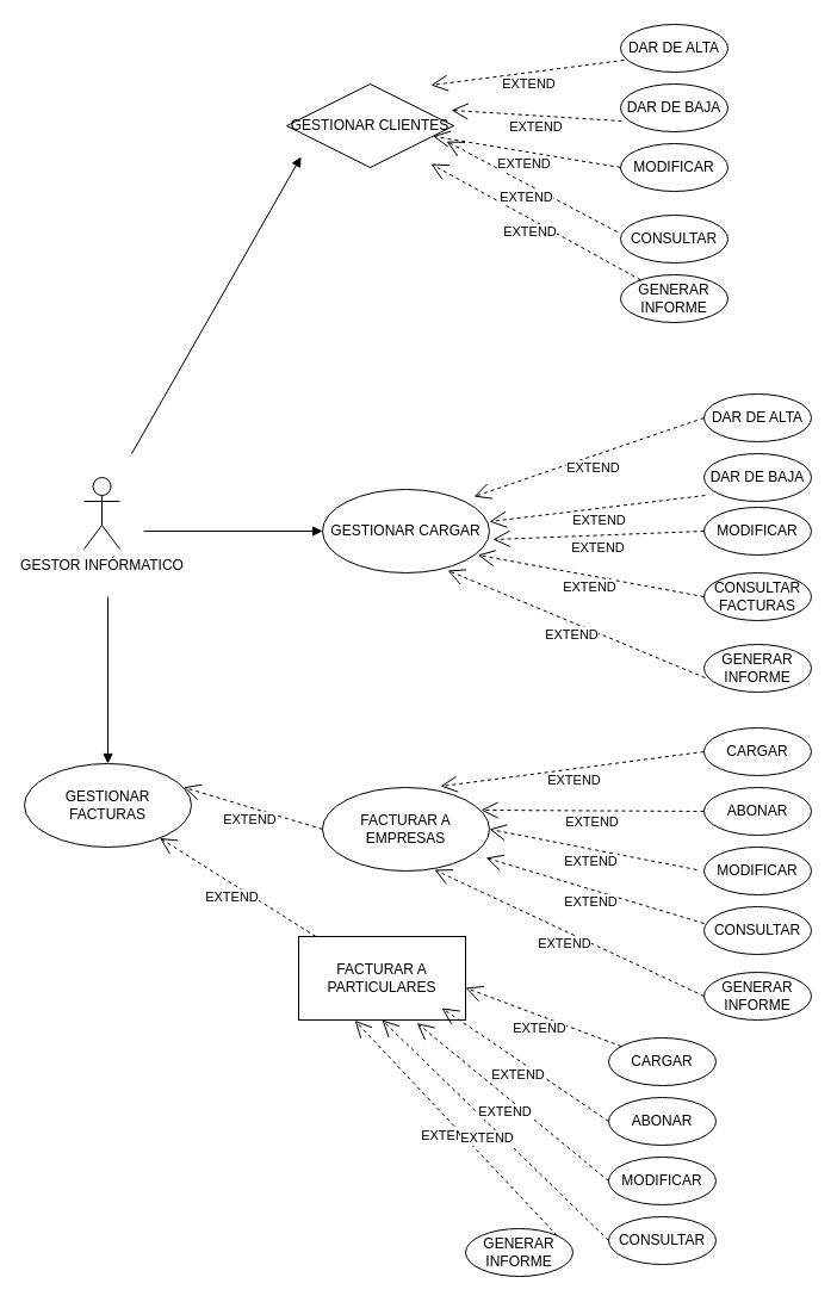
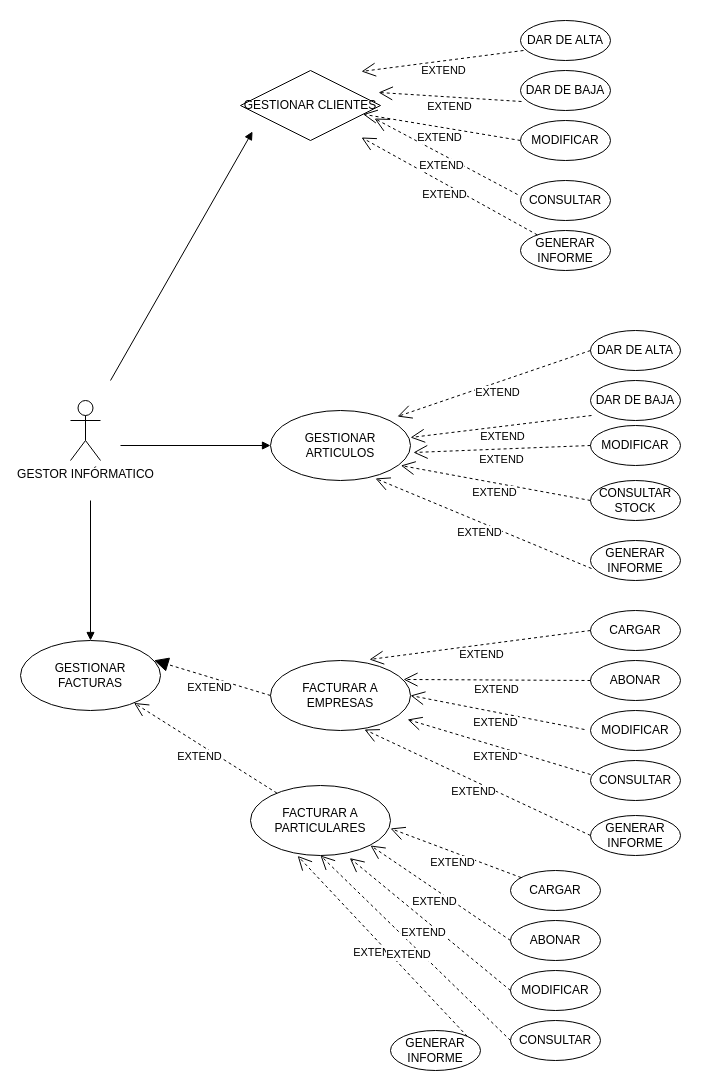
  <mxCell id="0" />
  <mxCell id="1" parent="0" />
  <mxCell id="2" value="GESTOR INFÓRMATICO" style="shape=umlActor;verticalLabelPosition=bottom;verticalAlign=top;html=1;outlineConnect=0;" parent="1" vertex="1"><mxGeometry x="70" y="400" width="30" height="60" as="geometry" /></mxCell>
  <mxCell id="3" value="GESTIONAR CLIENTES" style="rhombus;whiteSpace=wrap;html=1;" parent="1" vertex="1"><mxGeometry x="240" y="70" width="140" height="70" as="geometry" /></mxCell>
- <mxCell id="4" value="GESTIONAR CARGAR" style="ellipse;whiteSpace=wrap;html=1;" parent="1" vertex="1"><mxGeometry x="270" y="410" width="140" height="70" as="geometry" /></mxCell>
+ <mxCell id="4" value="GESTIONAR ARTICULOS" style="ellipse;whiteSpace=wrap;html=1;" parent="1" vertex="1"><mxGeometry x="270" y="410" width="140" height="70" as="geometry" /></mxCell>
  <mxCell id="5" value="GESTIONAR FACTURAS" style="ellipse;whiteSpace=wrap;html=1;" parent="1" vertex="1"><mxGeometry x="20" y="640" width="140" height="70" as="geometry" /></mxCell>
  <mxCell id="6" value="" style="html=1;verticalAlign=bottom;endArrow=block;rounded=0;" parent="1" target="5" edge="1"><mxGeometry width="80" relative="1" as="geometry"><mxPoint x="90" y="500" as="sourcePoint" /><mxPoint x="410" y="750" as="targetPoint" /></mxGeometry></mxCell>
  <mxCell id="7" value="" style="html=1;verticalAlign=bottom;endArrow=block;rounded=0;" parent="1" target="4" edge="1"><mxGeometry width="80" relative="1" as="geometry"><mxPoint x="120" y="445" as="sourcePoint" /><mxPoint x="262.335" y="802.849" as="targetPoint" /></mxGeometry></mxCell>
  <mxCell id="8" value="" style="html=1;verticalAlign=bottom;endArrow=block;rounded=0;entryX=0.086;entryY=0.871;entryDx=0;entryDy=0;entryPerimeter=0;" parent="1" target="3" edge="1"><mxGeometry width="80" relative="1" as="geometry"><mxPoint x="110" y="380" as="sourcePoint" /><mxPoint x="240.069" y="540.004" as="targetPoint" /></mxGeometry></mxCell>
  <mxCell id="9" value="FACTURAR A EMPRESAS" style="ellipse;whiteSpace=wrap;html=1;" parent="1" vertex="1"><mxGeometry x="270" y="660" width="140" height="70" as="geometry" /></mxCell>
- <mxCell id="10" value="FACTURAR A PARTICULARES" style="whiteSpace=wrap;html=1;rounded=0;" parent="1" vertex="1"><mxGeometry x="250" y="785" width="140" height="70" as="geometry" /></mxCell>
- <mxCell id="11" value="EXTEND" style="endArrow=open;endSize=12;dashed=1;html=1;rounded=0;entryX=0.954;entryY=0.283;entryDx=0;entryDy=0;entryPerimeter=0;exitX=0;exitY=0.5;exitDx=0;exitDy=0;" parent="1" source="9" target="5" edge="1"><mxGeometry y="10" width="160" relative="1" as="geometry"><mxPoint x="304" y="770" as="sourcePoint" /><mxPoint x="464" y="770" as="targetPoint" /><Array as="points" /><mxPoint as="offset" /></mxGeometry></mxCell>
+ <mxCell id="10" value="FACTURAR A PARTICULARES" style="ellipse;whiteSpace=wrap;html=1;" parent="1" vertex="1"><mxGeometry x="250" y="785" width="140" height="70" as="geometry" /></mxCell>
+ <mxCell id="11" value="EXTEND" style="endArrow=block;endSize=12;dashed=1;html=1;rounded=0;entryX=0.954;entryY=0.283;entryDx=0;entryDy=0;entryPerimeter=0;exitX=0;exitY=0.5;exitDx=0;exitDy=0;" parent="1" source="9" target="5" edge="1"><mxGeometry y="10" width="160" relative="1" as="geometry"><mxPoint x="304" y="770" as="sourcePoint" /><mxPoint x="464" y="770" as="targetPoint" /><Array as="points" /><mxPoint as="offset" /></mxGeometry></mxCell>
  <mxCell id="12" value="EXTEND" style="endArrow=open;endSize=12;dashed=1;html=1;rounded=0;" parent="1" source="10" target="5" edge="1"><mxGeometry y="10" width="160" relative="1" as="geometry"><mxPoint x="339.02" y="942.02" as="sourcePoint" /><mxPoint x="240" y="930" as="targetPoint" /><Array as="points" /><mxPoint as="offset" /></mxGeometry></mxCell>
  <mxCell id="13" value="DAR DE ALTA" style="ellipse;whiteSpace=wrap;html=1;" parent="1" vertex="1"><mxGeometry x="520" y="20" width="90" height="40" as="geometry" /></mxCell>
  <mxCell id="14" value="DAR DE BAJA" style="ellipse;whiteSpace=wrap;html=1;" parent="1" vertex="1"><mxGeometry x="520" y="70" width="90" height="40" as="geometry" /></mxCell>
  <mxCell id="15" value="CONSULTAR" style="ellipse;whiteSpace=wrap;html=1;" parent="1" vertex="1"><mxGeometry x="520" y="180" width="90" height="40" as="geometry" /></mxCell>
  <mxCell id="16" value="MODIFICAR" style="ellipse;whiteSpace=wrap;html=1;" parent="1" vertex="1"><mxGeometry x="520" y="120" width="90" height="40" as="geometry" /></mxCell>
  <mxCell id="17" value="GENERAR INFORME" style="ellipse;whiteSpace=wrap;html=1;" parent="1" vertex="1"><mxGeometry x="520" y="230" width="90" height="40" as="geometry" /></mxCell>
  <mxCell id="18" value="DAR DE ALTA" style="ellipse;whiteSpace=wrap;html=1;" parent="1" vertex="1"><mxGeometry x="590" y="330" width="90" height="40" as="geometry" /></mxCell>
  <mxCell id="19" value="DAR DE BAJA" style="ellipse;whiteSpace=wrap;html=1;" parent="1" vertex="1"><mxGeometry x="590" y="380" width="90" height="40" as="geometry" /></mxCell>
  <mxCell id="20" value="MODIFICAR" style="ellipse;whiteSpace=wrap;html=1;" parent="1" vertex="1"><mxGeometry x="590" y="425" width="90" height="40" as="geometry" /></mxCell>
- <mxCell id="21" value="CONSULTAR FACTURAS" style="ellipse;whiteSpace=wrap;html=1;" parent="1" vertex="1"><mxGeometry x="590" y="480" width="90" height="40" as="geometry" /></mxCell>
+ <mxCell id="21" value="CONSULTAR STOCK" style="ellipse;whiteSpace=wrap;html=1;" parent="1" vertex="1"><mxGeometry x="590" y="480" width="90" height="40" as="geometry" /></mxCell>
  <mxCell id="22" value="GENERAR INFORME" style="ellipse;whiteSpace=wrap;html=1;" parent="1" vertex="1"><mxGeometry x="590" y="540" width="90" height="40" as="geometry" /></mxCell>
  <mxCell id="23" value="EXTEND" style="endArrow=open;endSize=12;dashed=1;html=1;rounded=0;entryX=0.864;entryY=0.957;entryDx=0;entryDy=0;entryPerimeter=0;" parent="1" source="17" target="3" edge="1"><mxGeometry y="10" width="160" relative="1" as="geometry"><mxPoint x="370" y="442" as="sourcePoint" /><mxPoint x="260.98" y="430" as="targetPoint" /><Array as="points" /><mxPoint as="offset" /></mxGeometry></mxCell>
  <mxCell id="24" value="EXTEND" style="endArrow=open;endSize=12;dashed=1;html=1;rounded=0;entryX=0.957;entryY=0.686;entryDx=0;entryDy=0;entryPerimeter=0;exitX=-0.033;exitY=0.35;exitDx=0;exitDy=0;exitPerimeter=0;" parent="1" source="15" target="3" edge="1"><mxGeometry y="10" width="160" relative="1" as="geometry"><mxPoint x="409.02" y="405" as="sourcePoint" /><mxPoint x="310" y="392.98" as="targetPoint" /><Array as="points" /><mxPoint as="offset" /></mxGeometry></mxCell>
  <mxCell id="25" value="EXTEND" style="endArrow=open;endSize=12;dashed=1;html=1;rounded=0;exitX=0;exitY=0.5;exitDx=0;exitDy=0;" parent="1" source="16" target="3" edge="1"><mxGeometry y="10" width="160" relative="1" as="geometry"><mxPoint x="440" y="382.02" as="sourcePoint" /><mxPoint x="341" y="370" as="targetPoint" /><Array as="points" /><mxPoint as="offset" /></mxGeometry></mxCell>
  <mxCell id="26" value="EXTEND" style="endArrow=open;endSize=12;dashed=1;html=1;rounded=0;entryX=0.986;entryY=0.314;entryDx=0;entryDy=0;entryPerimeter=0;exitX=0.011;exitY=0.775;exitDx=0;exitDy=0;exitPerimeter=0;" parent="1" source="14" target="3" edge="1"><mxGeometry y="10" width="160" relative="1" as="geometry"><mxPoint x="449.02" y="362.02" as="sourcePoint" /><mxPoint x="350" y="350" as="targetPoint" /><Array as="points" /><mxPoint as="offset" /></mxGeometry></mxCell>
  <mxCell id="27" value="EXTEND" style="endArrow=open;endSize=12;dashed=1;html=1;rounded=0;entryX=1;entryY=0.386;entryDx=0;entryDy=0;entryPerimeter=0;exitX=0.011;exitY=0.875;exitDx=0;exitDy=0;exitPerimeter=0;" parent="1" source="19" target="4" edge="1"><mxGeometry y="10" width="160" relative="1" as="geometry"><mxPoint x="512.95" y="564.02" as="sourcePoint" /><mxPoint x="400" y="580" as="targetPoint" /><Array as="points" /><mxPoint as="offset" /></mxGeometry></mxCell>
  <mxCell id="28" value="EXTEND" style="endArrow=open;endSize=12;dashed=1;html=1;rounded=0;entryX=1.021;entryY=0.6;entryDx=0;entryDy=0;entryPerimeter=0;exitX=0;exitY=0.5;exitDx=0;exitDy=0;" parent="1" source="20" target="4" edge="1"><mxGeometry y="10" width="160" relative="1" as="geometry"><mxPoint x="512.95" y="592.01" as="sourcePoint" /><mxPoint x="400" y="607.99" as="targetPoint" /><Array as="points" /><mxPoint as="offset" /></mxGeometry></mxCell>
  <mxCell id="29" value="EXTEND" style="endArrow=open;endSize=12;dashed=1;html=1;rounded=0;entryX=0.931;entryY=0.786;entryDx=0;entryDy=0;entryPerimeter=0;exitX=0;exitY=0.5;exitDx=0;exitDy=0;" parent="1" source="21" target="4" edge="1"><mxGeometry y="10" width="160" relative="1" as="geometry"><mxPoint x="496.95" y="620" as="sourcePoint" /><mxPoint x="384" y="635.98" as="targetPoint" /><Array as="points" /><mxPoint as="offset" /></mxGeometry></mxCell>
  <mxCell id="30" value="EXTEND" style="endArrow=open;endSize=12;dashed=1;html=1;rounded=0;entryX=0.75;entryY=0.971;entryDx=0;entryDy=0;entryPerimeter=0;exitX=0.011;exitY=0.7;exitDx=0;exitDy=0;exitPerimeter=0;" parent="1" source="22" target="4" edge="1"><mxGeometry y="10" width="160" relative="1" as="geometry"><mxPoint x="430" y="672.01" as="sourcePoint" /><mxPoint x="317.05" y="687.99" as="targetPoint" /><Array as="points" /><mxPoint as="offset" /></mxGeometry></mxCell>
  <mxCell id="31" value="EXTEND" style="endArrow=open;endSize=12;dashed=1;html=1;rounded=0;entryX=0.907;entryY=0.086;entryDx=0;entryDy=0;entryPerimeter=0;exitX=0;exitY=0.5;exitDx=0;exitDy=0;" parent="1" source="18" target="4" edge="1"><mxGeometry y="10" width="160" relative="1" as="geometry"><mxPoint x="480.99" y="506.49" as="sourcePoint" /><mxPoint x="310" y="523.51" as="targetPoint" /><Array as="points" /><mxPoint as="offset" /></mxGeometry></mxCell>
  <mxCell id="32" value="EXTEND" style="endArrow=open;endSize=12;dashed=1;html=1;rounded=0;entryX=0.864;entryY=0.014;entryDx=0;entryDy=0;entryPerimeter=0;exitX=0.033;exitY=0.75;exitDx=0;exitDy=0;exitPerimeter=0;" parent="1" source="13" target="3" edge="1"><mxGeometry y="10" width="160" relative="1" as="geometry"><mxPoint x="353.02" y="258.98" as="sourcePoint" /><mxPoint x="240" y="310" as="targetPoint" /><Array as="points" /><mxPoint as="offset" /></mxGeometry></mxCell>
  <mxCell id="33" value="CARGAR" style="ellipse;whiteSpace=wrap;html=1;" parent="1" vertex="1"><mxGeometry x="590" y="610" width="90" height="40" as="geometry" /></mxCell>
  <mxCell id="34" value="ABONAR" style="ellipse;whiteSpace=wrap;html=1;" parent="1" vertex="1"><mxGeometry x="590" y="660" width="90" height="40" as="geometry" /></mxCell>
  <mxCell id="35" value="MODIFICAR" style="ellipse;whiteSpace=wrap;html=1;" parent="1" vertex="1"><mxGeometry x="590" y="710" width="90" height="40" as="geometry" /></mxCell>
  <mxCell id="36" value="CONSULTAR" style="ellipse;whiteSpace=wrap;html=1;" parent="1" vertex="1"><mxGeometry x="590" y="760" width="90" height="40" as="geometry" /></mxCell>
  <mxCell id="37" value="GENERAR INFORME" style="ellipse;whiteSpace=wrap;html=1;" parent="1" vertex="1"><mxGeometry x="590" y="815" width="90" height="40" as="geometry" /></mxCell>
  <mxCell id="38" value="EXTEND" style="endArrow=open;endSize=12;dashed=1;html=1;rounded=0;entryX=0.707;entryY=-0.014;entryDx=0;entryDy=0;entryPerimeter=0;exitX=0;exitY=0.5;exitDx=0;exitDy=0;" parent="1" source="33" target="9" edge="1"><mxGeometry y="10" width="160" relative="1" as="geometry"><mxPoint x="483.02" y="730" as="sourcePoint" /><mxPoint x="370" y="781.02" as="targetPoint" /><Array as="points" /><mxPoint as="offset" /></mxGeometry></mxCell>
  <mxCell id="39" value="EXTEND" style="endArrow=open;endSize=12;dashed=1;html=1;rounded=0;entryX=0.95;entryY=0.271;entryDx=0;entryDy=0;entryPerimeter=0;exitX=0;exitY=0.5;exitDx=0;exitDy=0;" parent="1" source="34" target="9" edge="1"><mxGeometry y="10" width="160" relative="1" as="geometry"><mxPoint x="493.02" y="740" as="sourcePoint" /><mxPoint x="380" y="791.02" as="targetPoint" /><Array as="points" /><mxPoint as="offset" /></mxGeometry></mxCell>
  <mxCell id="40" value="EXTEND" style="endArrow=open;endSize=12;dashed=1;html=1;rounded=0;entryX=1;entryY=0.5;entryDx=0;entryDy=0;exitX=-0.067;exitY=0.475;exitDx=0;exitDy=0;exitPerimeter=0;" parent="1" source="35" target="9" edge="1"><mxGeometry y="10" width="160" relative="1" as="geometry"><mxPoint x="633.02" y="830" as="sourcePoint" /><mxPoint x="520" y="881.02" as="targetPoint" /><Array as="points" /><mxPoint as="offset" /></mxGeometry></mxCell>
  <mxCell id="41" value="EXTEND" style="endArrow=open;endSize=12;dashed=1;html=1;rounded=0;entryX=0.979;entryY=0.843;entryDx=0;entryDy=0;entryPerimeter=0;exitX=0;exitY=0.35;exitDx=0;exitDy=0;exitPerimeter=0;" parent="1" source="36" target="9" edge="1"><mxGeometry y="10" width="160" relative="1" as="geometry"><mxPoint x="513.02" y="760" as="sourcePoint" /><mxPoint x="400" y="811.02" as="targetPoint" /><Array as="points" /><mxPoint as="offset" /></mxGeometry></mxCell>
  <mxCell id="42" value="EXTEND" style="endArrow=open;endSize=12;dashed=1;html=1;rounded=0;entryX=0.671;entryY=0.986;entryDx=0;entryDy=0;entryPerimeter=0;exitX=0;exitY=0.5;exitDx=0;exitDy=0;" parent="1" source="37" target="9" edge="1"><mxGeometry y="10" width="160" relative="1" as="geometry"><mxPoint x="560" y="930" as="sourcePoint" /><mxPoint x="446.98" y="981.02" as="targetPoint" /><Array as="points" /><mxPoint as="offset" /></mxGeometry></mxCell>
  <mxCell id="43" value="CARGAR" style="ellipse;whiteSpace=wrap;html=1;" parent="1" vertex="1"><mxGeometry x="510" y="870" width="90" height="40" as="geometry" /></mxCell>
  <mxCell id="44" value="ABONAR" style="ellipse;whiteSpace=wrap;html=1;" parent="1" vertex="1"><mxGeometry x="510" y="920" width="90" height="40" as="geometry" /></mxCell>
  <mxCell id="45" value="MODIFICAR" style="ellipse;whiteSpace=wrap;html=1;" parent="1" vertex="1"><mxGeometry x="510" y="970" width="90" height="40" as="geometry" /></mxCell>
  <mxCell id="46" value="CONSULTAR" style="ellipse;whiteSpace=wrap;html=1;" parent="1" vertex="1"><mxGeometry x="510" y="1020" width="90" height="40" as="geometry" /></mxCell>
  <mxCell id="47" value="GENERAR INFORME" style="ellipse;whiteSpace=wrap;html=1;" parent="1" vertex="1"><mxGeometry x="390" y="1030" width="90" height="40" as="geometry" /></mxCell>
  <mxCell id="48" value="EXTEND" style="endArrow=open;endSize=12;dashed=1;html=1;rounded=0;entryX=0.337;entryY=1.006;entryDx=0;entryDy=0;entryPerimeter=0;exitX=1;exitY=0;exitDx=0;exitDy=0;" parent="1" source="47" target="10" edge="1"><mxGeometry y="10" width="160" relative="1" as="geometry"><mxPoint x="136.06" y="955.49" as="sourcePoint" /><mxPoint x="10" y="894.51" as="targetPoint" /><Array as="points" /><mxPoint as="offset" /></mxGeometry></mxCell>
  <mxCell id="49" value="EXTEND" style="endArrow=open;endSize=12;dashed=1;html=1;rounded=0;entryX=1;entryY=0.614;entryDx=0;entryDy=0;entryPerimeter=0;" parent="1" source="43" target="10" edge="1"><mxGeometry y="10" width="160" relative="1" as="geometry"><mxPoint x="746.06" y="990.98" as="sourcePoint" /><mxPoint x="430" y="920" as="targetPoint" /><Array as="points" /><mxPoint as="offset" /></mxGeometry></mxCell>
  <mxCell id="50" value="EXTEND" style="endArrow=open;endSize=12;dashed=1;html=1;rounded=0;entryX=0.5;entryY=1;entryDx=0;entryDy=0;exitX=0;exitY=0.5;exitDx=0;exitDy=0;" parent="1" source="46" target="10" edge="1"><mxGeometry y="10" width="160" relative="1" as="geometry"><mxPoint x="626.06" y="960" as="sourcePoint" /><mxPoint x="500" y="899.02" as="targetPoint" /><Array as="points" /><mxPoint as="offset" /></mxGeometry></mxCell>
  <mxCell id="51" value="EXTEND" style="endArrow=open;endSize=12;dashed=1;html=1;rounded=0;entryX=0.709;entryY=1.037;entryDx=0;entryDy=0;entryPerimeter=0;exitX=0;exitY=0.5;exitDx=0;exitDy=0;" parent="1" source="45" target="10" edge="1"><mxGeometry y="10" width="160" relative="1" as="geometry"><mxPoint x="636.06" y="1000" as="sourcePoint" /><mxPoint x="510" y="939.02" as="targetPoint" /><Array as="points" /><mxPoint as="offset" /></mxGeometry></mxCell>
  <mxCell id="52" value="EXTEND" style="endArrow=open;endSize=12;dashed=1;html=1;rounded=0;entryX=0.857;entryY=0.857;entryDx=0;entryDy=0;entryPerimeter=0;exitX=0;exitY=0.5;exitDx=0;exitDy=0;" parent="1" source="44" target="10" edge="1"><mxGeometry y="10" width="160" relative="1" as="geometry"><mxPoint x="650" y="1040" as="sourcePoint" /><mxPoint x="523.94" y="979.02" as="targetPoint" /><Array as="points" /><mxPoint as="offset" /></mxGeometry></mxCell>
